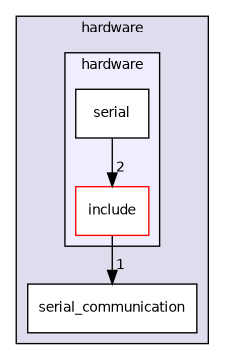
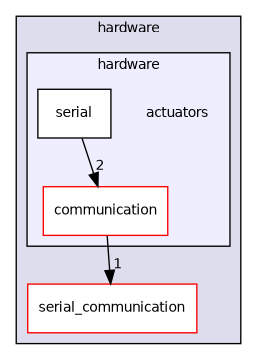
  digraph {
    compound=true
    node [fontname=Helvetica fontsize=10 shape=box fillcolor=white style=filled]
    edge [labeldistance=1.5 labelfontname=Helvetica labelfontsize=10]
-   n2 [color=red label=include]
+   n1 [label=actuators shape=plaintext fillcolor="" style=""]
+   n2 [color=red label=communication]
    n3 [label=serial]
-   n4 [color=black label=serial_communication]
+   n4 [color=red label=serial_communication]
    subgraph cluster_1 {
      bgcolor="#ddddee"
      fontname=Helvetica
      fontsize=10
      label=hardware
      pencolor=black
      n4
      subgraph cluster_2 {
        bgcolor="#eeeeff"
        fontname=Helvetica
        fontsize=10
        label=hardware
        pencolor=black
+       n1
        n2
        n3
      }
    }
    n2 -> n4 [headlabel=1]
    n3 -> n2 [headlabel=2]
  }
